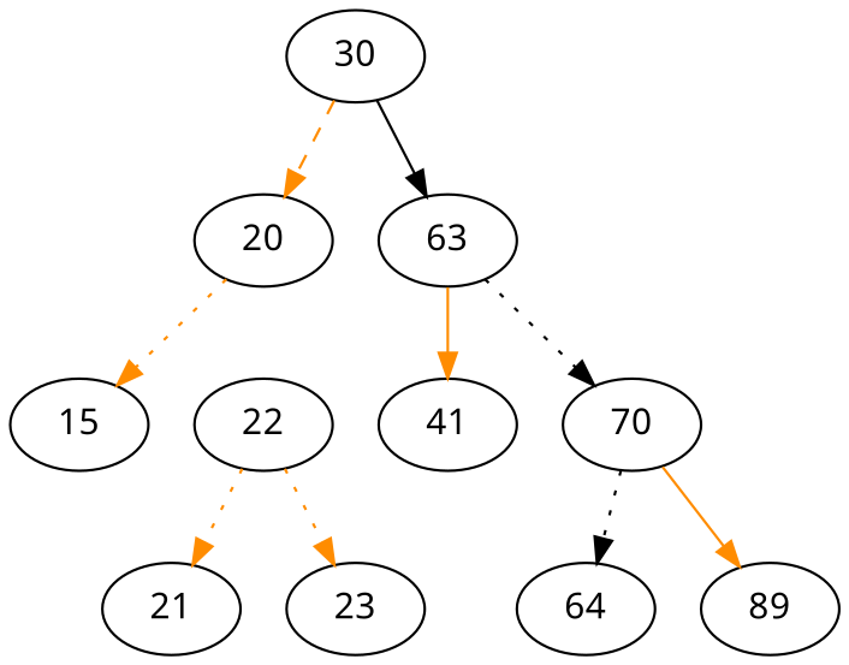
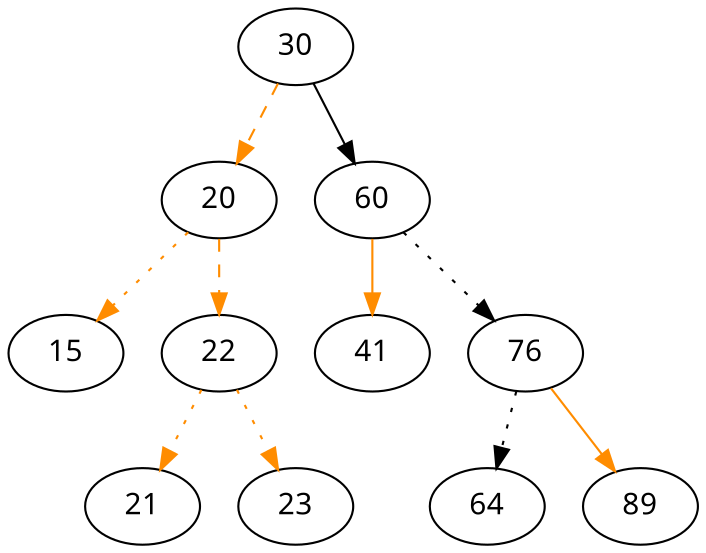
  digraph {
    node [fontname=Courrier]
    edge [color=darkorange style=dotted]
    30
    20
-   60 [label=63]
+   60
    15
    22
    n6 [label=41]
-   76 [label=70]
+   76
    21
    23
    64
    89
    30 -> 20 [style=dashed]
    30 -> 60 [color=black style=solid]
    20 -> 15
+   20 -> 22 [style=dashed]
    60 -> n6 [style=solid]
    60 -> 76 [color=black]
    22 -> 21
    22 -> 23
    76 -> 64 [color=black]
    76 -> 89 [style=solid]
  }
